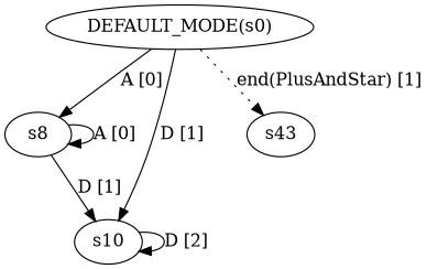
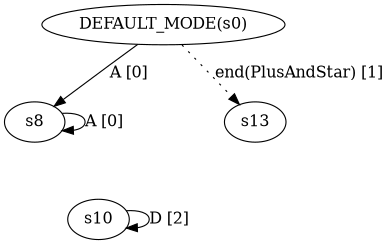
  digraph {
    rankdir=TB
    "DEFAULT_MODE(s0)"
    s8
    s10
-   s13 [label=s43]
+   s13
    "DEFAULT_MODE(s0)" -> s8 [label="A [0]"]
-   "DEFAULT_MODE(s0)" -> s10 [label="D [1]"]
    "DEFAULT_MODE(s0)" -> s13 [label="end(PlusAndStar) [1]" style=dotted]
    s8 -> s8 [label="A [0]"]
-   s8 -> s10 [label="D [1]"]
    s10 -> s10 [label="D [2]"]
  }
